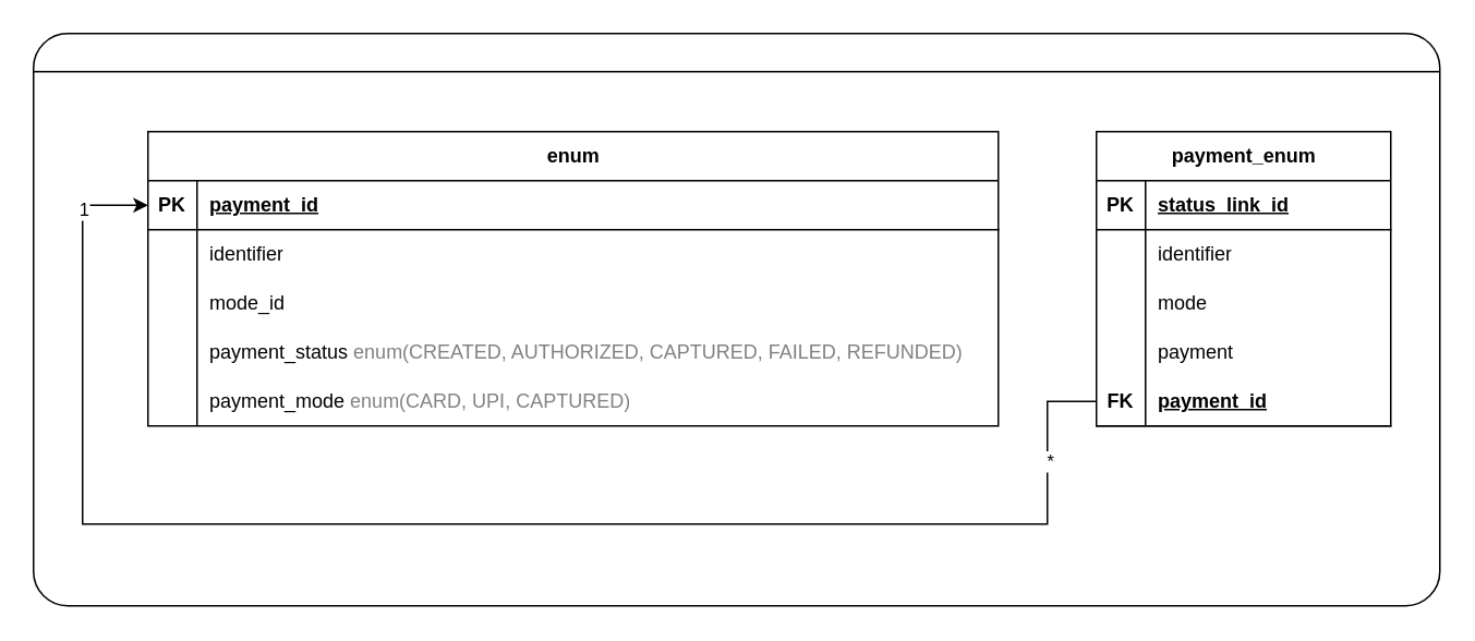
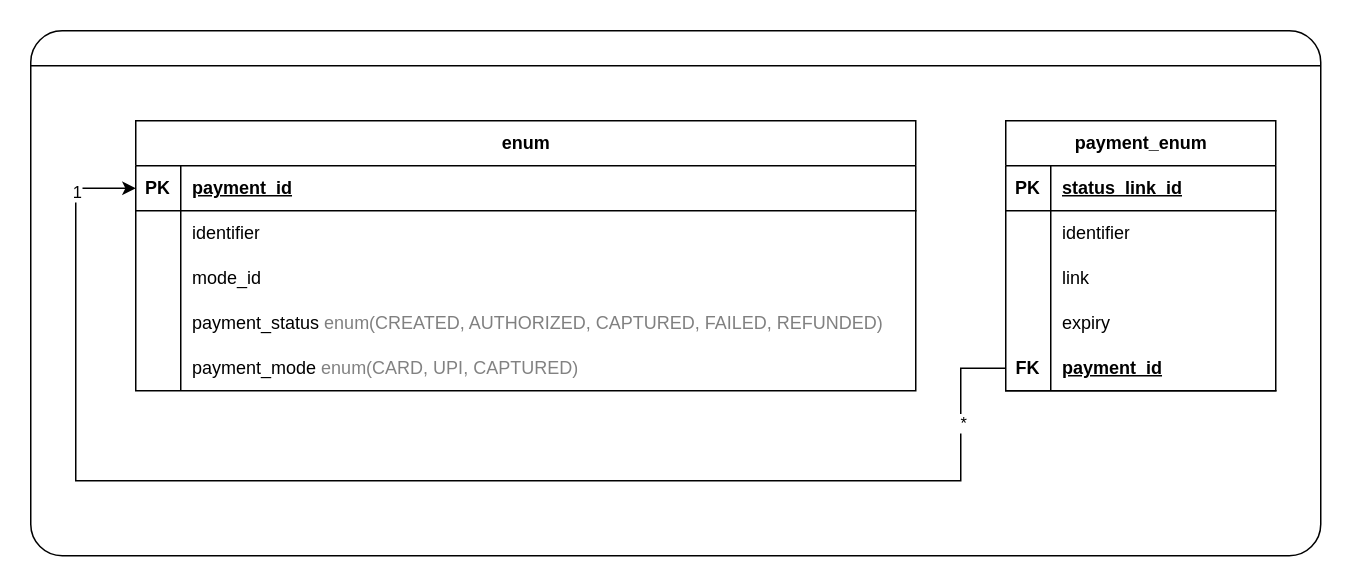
  <mxCell id="0" />
  <mxCell id="1" parent="0" />
  <mxCell id="2" value="" style="group;movable=1;resizable=1;rotatable=1;deletable=1;editable=1;locked=0;connectable=1;" vertex="1" connectable="0" parent="1"><mxGeometry x="20" y="20" width="860" height="350" as="geometry" /></mxCell>
  <mxCell id="3" value="" style="group" vertex="1" connectable="0" parent="2"><mxGeometry width="860" height="350.0" as="geometry" /></mxCell>
  <mxCell id="4" value="" style="rounded=1;whiteSpace=wrap;html=1;container=0;arcSize=6;" vertex="1" parent="3"><mxGeometry width="860.0" height="350.0" as="geometry" /></mxCell>
  <mxCell id="5" value="" style="endArrow=none;html=1;rounded=0;exitX=0;exitY=0.25;exitDx=0;exitDy=0;entryX=1;entryY=0.25;entryDx=0;entryDy=0;" edge="1" parent="3"><mxGeometry width="50" height="50" relative="1" as="geometry"><mxPoint y="23.333" as="sourcePoint" /><mxPoint x="860.0" y="23.333" as="targetPoint" /></mxGeometry></mxCell>
  <mxCell id="6" style="edgeStyle=orthogonalEdgeStyle;rounded=0;orthogonalLoop=1;jettySize=auto;html=1;entryX=0;entryY=0.5;entryDx=0;entryDy=0;flowAnimation=0;endArrow=none;startFill=1;endFill=1;startArrow=classic;exitX=0;exitY=0.5;exitDx=0;exitDy=0;" edge="1" source="10" target="38" parent="1"><mxGeometry relative="1" as="geometry"><Array as="points"><mxPoint x="50" y="125" /><mxPoint x="50" y="320" /><mxPoint x="640" y="320" /><mxPoint x="640" y="245" /></Array></mxGeometry></mxCell>
  <mxCell id="7" value="1" style="edgeLabel;html=1;align=center;verticalAlign=middle;resizable=0;points=[];" vertex="1" connectable="0" parent="6"><mxGeometry x="-0.91" relative="1" as="geometry"><mxPoint as="offset" /></mxGeometry></mxCell>
  <mxCell id="8" value="*" style="edgeLabel;html=1;align=center;verticalAlign=middle;resizable=0;points=[];" vertex="1" connectable="0" parent="6"><mxGeometry x="0.858" y="-1" relative="1" as="geometry"><mxPoint as="offset" /></mxGeometry></mxCell>
  <mxCell id="9" value="enum" style="shape=table;startSize=30;container=1;collapsible=1;childLayout=tableLayout;fixedRows=1;rowLines=0;fontStyle=1;align=center;resizeLast=1;html=1;" vertex="1" parent="1"><mxGeometry x="90" y="80" width="520" height="180" as="geometry" /></mxCell>
  <mxCell id="10" value="" style="shape=tableRow;horizontal=0;startSize=0;swimlaneHead=0;swimlaneBody=0;fillColor=none;collapsible=0;dropTarget=0;points=[[0,0.5],[1,0.5]];portConstraint=eastwest;top=0;left=0;right=0;bottom=1;" vertex="1" parent="9"><mxGeometry y="30" width="520" height="30" as="geometry" /></mxCell>
  <mxCell id="11" value="PK" style="shape=partialRectangle;connectable=0;fillColor=none;top=0;left=0;bottom=0;right=0;fontStyle=1;overflow=hidden;whiteSpace=wrap;html=1;" vertex="1" parent="10"><mxGeometry width="30" height="30" as="geometry"><mxRectangle width="30" height="30" as="alternateBounds" /></mxGeometry></mxCell>
  <mxCell id="12" value="payment_id" style="shape=partialRectangle;connectable=0;fillColor=none;top=0;left=0;bottom=0;right=0;align=left;spacingLeft=6;fontStyle=5;overflow=hidden;whiteSpace=wrap;html=1;" vertex="1" parent="10"><mxGeometry x="30" width="490" height="30" as="geometry"><mxRectangle width="490" height="30" as="alternateBounds" /></mxGeometry></mxCell>
  <mxCell id="13" value="" style="shape=tableRow;horizontal=0;startSize=0;swimlaneHead=0;swimlaneBody=0;fillColor=none;collapsible=0;dropTarget=0;points=[[0,0.5],[1,0.5]];portConstraint=eastwest;top=0;left=0;right=0;bottom=0;" vertex="1" parent="9"><mxGeometry y="60" width="520" height="30" as="geometry" /></mxCell>
  <mxCell id="14" value="" style="shape=partialRectangle;connectable=0;fillColor=none;top=0;left=0;bottom=0;right=0;editable=1;overflow=hidden;whiteSpace=wrap;html=1;" vertex="1" parent="13"><mxGeometry width="30" height="30" as="geometry"><mxRectangle width="30" height="30" as="alternateBounds" /></mxGeometry></mxCell>
  <mxCell id="15" value="identifier" style="shape=partialRectangle;connectable=0;fillColor=none;top=0;left=0;bottom=0;right=0;align=left;spacingLeft=6;overflow=hidden;whiteSpace=wrap;html=1;" vertex="1" parent="13"><mxGeometry x="30" width="490" height="30" as="geometry"><mxRectangle width="490" height="30" as="alternateBounds" /></mxGeometry></mxCell>
  <mxCell id="16" style="shape=tableRow;horizontal=0;startSize=0;swimlaneHead=0;swimlaneBody=0;fillColor=none;collapsible=0;dropTarget=0;points=[[0,0.5],[1,0.5]];portConstraint=eastwest;top=0;left=0;right=0;bottom=0;" vertex="1" parent="9"><mxGeometry y="90" width="520" height="30" as="geometry" /></mxCell>
  <mxCell id="17" style="shape=partialRectangle;connectable=0;fillColor=none;top=0;left=0;bottom=0;right=0;editable=1;overflow=hidden;whiteSpace=wrap;html=1;" vertex="1" parent="16"><mxGeometry width="30" height="30" as="geometry"><mxRectangle width="30" height="30" as="alternateBounds" /></mxGeometry></mxCell>
  <mxCell id="18" value="mode_id" style="shape=partialRectangle;connectable=0;fillColor=none;top=0;left=0;bottom=0;right=0;align=left;spacingLeft=6;overflow=hidden;whiteSpace=wrap;html=1;" vertex="1" parent="16"><mxGeometry x="30" width="490" height="30" as="geometry"><mxRectangle width="490" height="30" as="alternateBounds" /></mxGeometry></mxCell>
  <mxCell id="19" style="shape=tableRow;horizontal=0;startSize=0;swimlaneHead=0;swimlaneBody=0;fillColor=none;collapsible=0;dropTarget=0;points=[[0,0.5],[1,0.5]];portConstraint=eastwest;top=0;left=0;right=0;bottom=0;" vertex="1" parent="9"><mxGeometry y="120" width="520" height="30" as="geometry" /></mxCell>
  <mxCell id="20" style="shape=partialRectangle;connectable=0;fillColor=none;top=0;left=0;bottom=0;right=0;editable=1;overflow=hidden;whiteSpace=wrap;html=1;" vertex="1" parent="19"><mxGeometry width="30" height="30" as="geometry"><mxRectangle width="30" height="30" as="alternateBounds" /></mxGeometry></mxCell>
  <mxCell id="21" value="payment_status &lt;font style=&quot;color: rgb(128, 128, 128);&quot;&gt;enum(CREATED, AUTHORIZED, CAPTURED, FAILED, REFUNDED)&lt;/font&gt;" style="shape=partialRectangle;connectable=0;fillColor=none;top=0;left=0;bottom=0;right=0;align=left;spacingLeft=6;overflow=hidden;whiteSpace=wrap;html=1;" vertex="1" parent="19"><mxGeometry x="30" width="490" height="30" as="geometry"><mxRectangle width="490" height="30" as="alternateBounds" /></mxGeometry></mxCell>
  <mxCell id="22" style="shape=tableRow;horizontal=0;startSize=0;swimlaneHead=0;swimlaneBody=0;fillColor=none;collapsible=0;dropTarget=0;points=[[0,0.5],[1,0.5]];portConstraint=eastwest;top=0;left=0;right=0;bottom=0;" vertex="1" parent="9"><mxGeometry y="150" width="520" height="30" as="geometry" /></mxCell>
  <mxCell id="23" style="shape=partialRectangle;connectable=0;fillColor=none;top=0;left=0;bottom=0;right=0;editable=1;overflow=hidden;whiteSpace=wrap;html=1;" vertex="1" parent="22"><mxGeometry width="30" height="30" as="geometry"><mxRectangle width="30" height="30" as="alternateBounds" /></mxGeometry></mxCell>
  <mxCell id="24" value="payment_mode &lt;font style=&quot;color: rgb(130, 130, 130);&quot;&gt;enum(CARD, UPI, CAPTURED)&lt;/font&gt;" style="shape=partialRectangle;connectable=0;fillColor=none;top=0;left=0;bottom=0;right=0;align=left;spacingLeft=6;overflow=hidden;whiteSpace=wrap;html=1;" vertex="1" parent="22"><mxGeometry x="30" width="490" height="30" as="geometry"><mxRectangle width="490" height="30" as="alternateBounds" /></mxGeometry></mxCell>
  <mxCell id="25" value="payment_enum" style="shape=table;startSize=30;container=1;collapsible=1;childLayout=tableLayout;fixedRows=1;rowLines=0;fontStyle=1;align=center;resizeLast=1;html=1;" vertex="1" parent="1"><mxGeometry x="670" y="80" width="180" height="180" as="geometry" /></mxCell>
  <mxCell id="26" value="" style="shape=tableRow;horizontal=0;startSize=0;swimlaneHead=0;swimlaneBody=0;fillColor=none;collapsible=0;dropTarget=0;points=[[0,0.5],[1,0.5]];portConstraint=eastwest;top=0;left=0;right=0;bottom=1;" vertex="1" parent="25"><mxGeometry y="30" width="180" height="30" as="geometry" /></mxCell>
  <mxCell id="27" value="PK" style="shape=partialRectangle;connectable=0;fillColor=none;top=0;left=0;bottom=0;right=0;fontStyle=1;overflow=hidden;whiteSpace=wrap;html=1;" vertex="1" parent="26"><mxGeometry width="30" height="30" as="geometry"><mxRectangle width="30" height="30" as="alternateBounds" /></mxGeometry></mxCell>
  <mxCell id="28" value="status_link_id" style="shape=partialRectangle;connectable=0;fillColor=none;top=0;left=0;bottom=0;right=0;align=left;spacingLeft=6;fontStyle=5;overflow=hidden;whiteSpace=wrap;html=1;" vertex="1" parent="26"><mxGeometry x="30" width="150" height="30" as="geometry"><mxRectangle width="150" height="30" as="alternateBounds" /></mxGeometry></mxCell>
  <mxCell id="29" value="" style="shape=tableRow;horizontal=0;startSize=0;swimlaneHead=0;swimlaneBody=0;fillColor=none;collapsible=0;dropTarget=0;points=[[0,0.5],[1,0.5]];portConstraint=eastwest;top=0;left=0;right=0;bottom=0;" vertex="1" parent="25"><mxGeometry y="60" width="180" height="30" as="geometry" /></mxCell>
  <mxCell id="30" value="" style="shape=partialRectangle;connectable=0;fillColor=none;top=0;left=0;bottom=0;right=0;editable=1;overflow=hidden;whiteSpace=wrap;html=1;" vertex="1" parent="29"><mxGeometry width="30" height="30" as="geometry"><mxRectangle width="30" height="30" as="alternateBounds" /></mxGeometry></mxCell>
  <mxCell id="31" value="identifier" style="shape=partialRectangle;connectable=0;fillColor=none;top=0;left=0;bottom=0;right=0;align=left;spacingLeft=6;overflow=hidden;whiteSpace=wrap;html=1;" vertex="1" parent="29"><mxGeometry x="30" width="150" height="30" as="geometry"><mxRectangle width="150" height="30" as="alternateBounds" /></mxGeometry></mxCell>
  <mxCell id="32" value="" style="shape=tableRow;horizontal=0;startSize=0;swimlaneHead=0;swimlaneBody=0;fillColor=none;collapsible=0;dropTarget=0;points=[[0,0.5],[1,0.5]];portConstraint=eastwest;top=0;left=0;right=0;bottom=0;" vertex="1" parent="25"><mxGeometry y="90" width="180" height="30" as="geometry" /></mxCell>
  <mxCell id="33" value="" style="shape=partialRectangle;connectable=0;fillColor=none;top=0;left=0;bottom=0;right=0;editable=1;overflow=hidden;whiteSpace=wrap;html=1;" vertex="1" parent="32"><mxGeometry width="30" height="30" as="geometry"><mxRectangle width="30" height="30" as="alternateBounds" /></mxGeometry></mxCell>
- <mxCell id="34" value="mode" style="shape=partialRectangle;connectable=0;fillColor=none;top=0;left=0;bottom=0;right=0;align=left;spacingLeft=6;overflow=hidden;whiteSpace=wrap;html=1;" vertex="1" parent="32"><mxGeometry x="30" width="150" height="30" as="geometry"><mxRectangle width="150" height="30" as="alternateBounds" /></mxGeometry></mxCell>
+ <mxCell id="34" value="link" style="shape=partialRectangle;connectable=0;fillColor=none;top=0;left=0;bottom=0;right=0;align=left;spacingLeft=6;overflow=hidden;whiteSpace=wrap;html=1;" vertex="1" parent="32"><mxGeometry x="30" width="150" height="30" as="geometry"><mxRectangle width="150" height="30" as="alternateBounds" /></mxGeometry></mxCell>
  <mxCell id="35" value="" style="shape=tableRow;horizontal=0;startSize=0;swimlaneHead=0;swimlaneBody=0;fillColor=none;collapsible=0;dropTarget=0;points=[[0,0.5],[1,0.5]];portConstraint=eastwest;top=0;left=0;right=0;bottom=0;" vertex="1" parent="25"><mxGeometry y="120" width="180" height="30" as="geometry" /></mxCell>
  <mxCell id="36" value="" style="shape=partialRectangle;connectable=0;fillColor=none;top=0;left=0;bottom=0;right=0;editable=1;overflow=hidden;whiteSpace=wrap;html=1;" vertex="1" parent="35"><mxGeometry width="30" height="30" as="geometry"><mxRectangle width="30" height="30" as="alternateBounds" /></mxGeometry></mxCell>
- <mxCell id="37" value="payment" style="shape=partialRectangle;connectable=0;fillColor=none;top=0;left=0;bottom=0;right=0;align=left;spacingLeft=6;overflow=hidden;whiteSpace=wrap;html=1;" vertex="1" parent="35"><mxGeometry x="30" width="150" height="30" as="geometry"><mxRectangle width="150" height="30" as="alternateBounds" /></mxGeometry></mxCell>
+ <mxCell id="37" value="expiry" style="shape=partialRectangle;connectable=0;fillColor=none;top=0;left=0;bottom=0;right=0;align=left;spacingLeft=6;overflow=hidden;whiteSpace=wrap;html=1;" vertex="1" parent="35"><mxGeometry x="30" width="150" height="30" as="geometry"><mxRectangle width="150" height="30" as="alternateBounds" /></mxGeometry></mxCell>
  <mxCell id="38" value="" style="shape=tableRow;horizontal=0;startSize=0;swimlaneHead=0;swimlaneBody=0;fillColor=none;collapsible=0;dropTarget=0;points=[[0,0.5],[1,0.5]];portConstraint=eastwest;top=0;left=0;right=0;bottom=1;" vertex="1" parent="25"><mxGeometry y="150" width="180" height="30" as="geometry" /></mxCell>
  <mxCell id="39" value="FK" style="shape=partialRectangle;connectable=0;fillColor=none;top=0;left=0;bottom=0;right=0;fontStyle=1;overflow=hidden;whiteSpace=wrap;html=1;" vertex="1" parent="38"><mxGeometry width="30" height="30" as="geometry"><mxRectangle width="30" height="30" as="alternateBounds" /></mxGeometry></mxCell>
  <mxCell id="40" value="payment_id" style="shape=partialRectangle;connectable=0;fillColor=none;top=0;left=0;bottom=0;right=0;align=left;spacingLeft=6;fontStyle=5;overflow=hidden;whiteSpace=wrap;html=1;" vertex="1" parent="38"><mxGeometry x="30" width="150" height="30" as="geometry"><mxRectangle width="150" height="30" as="alternateBounds" /></mxGeometry></mxCell>
